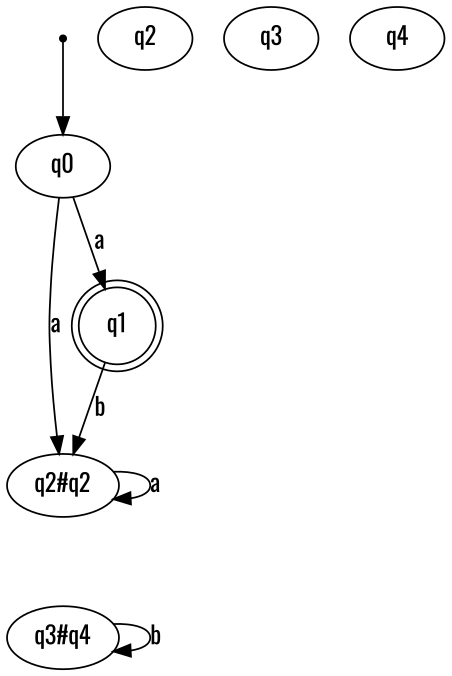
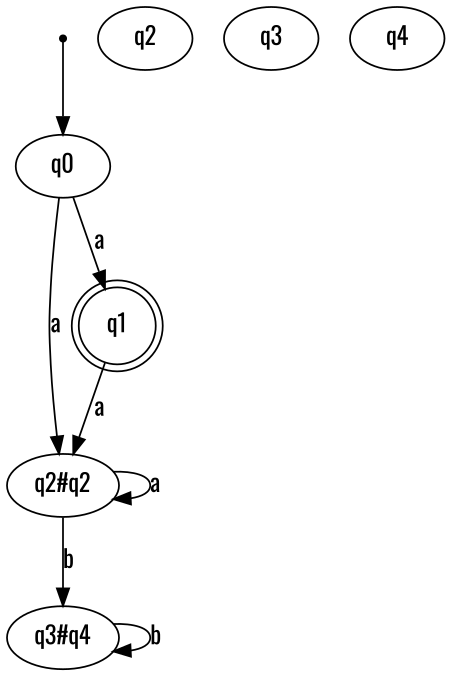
  digraph {
    fontname=Oswald
    rankdir=TB
    node [fontname=Oswald]
    edge [fontname=Oswald]
    ini [shape=point]
    q0
    n3 [label="q2#q2"]
    q1 [shape=doublecircle]
    "q3#q4"
    q2
    q3
    q4
    ini -> q0
    q0 -> n3 [label=a]
    q0 -> q1 [label=a]
    n3 -> n3 [label=a]
-   q1 -> n3 [label=b]
+   n3 -> "q3#q4" [label=b]
+   q1 -> n3 [label=a]
    "q3#q4" -> "q3#q4" [label=b]
  }
